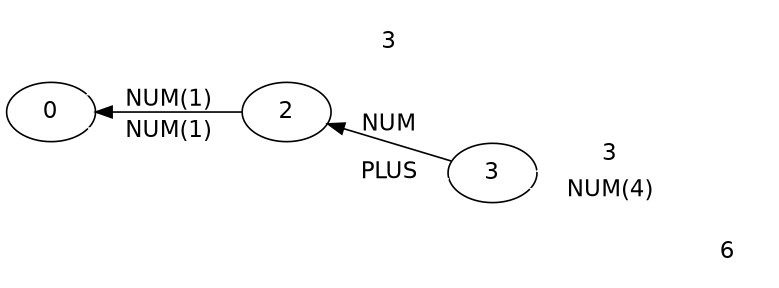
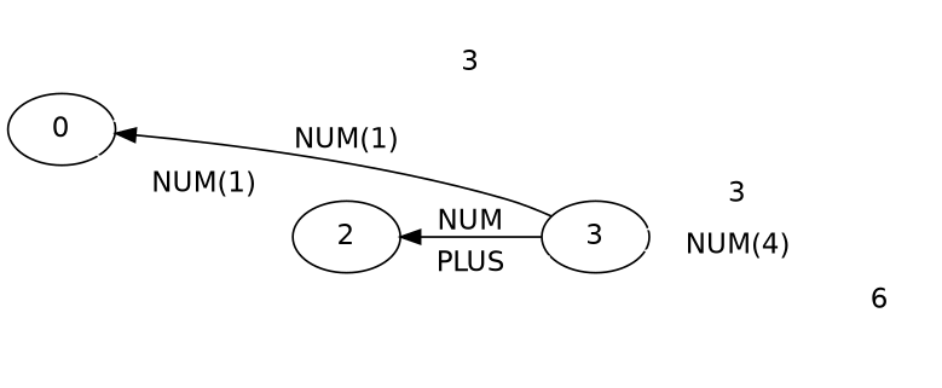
  digraph {
    d2toptions="--autosize"
    fontname="DejaVu Sans"
    rankdir=RL
    node [color=white fontname="DejaVu Sans"]
    edge [color=white fontname="DejaVu Sans" texlbl="\ \ \ \ \ "]
    n1 [label="\ " texlbl=" \ "]
    n2 [label=" \ " texlbl="\ "]
    6 [texlbl="\ "]
    n4 [label=0 color=""]
    n5 [label=3 color=""]
    n6 [label=2 color=""]
    n7 [label=" " texlbl="\ "]
    subgraph sub_1 {
      rank=same
      n1
      n2
      6
    }
    subgraph sub_2 {
      rank=same
      n4
    }
    subgraph sub_3 {
      rank=same
      n5
    }
    subgraph sub_4 {
      rank=same
      n6
    }
    subgraph sub_5 {
      rank=same
      n7
    }
    n1 -> n4 [label=3 texlbl="\ "]
    n2 -> n5 [label=3 texlbl="\ "]
    6 -> n5 [label="NUM(4)"]
    n5 -> n6 [label=NUM color="" texlbl=""]
    n5 -> n7 [label=PLUS]
-   n6 -> n4 [label="NUM(1)" color="" texlbl=""]
+   n5 -> n4 [label="NUM(1)" color="" texlbl=""]
    n7 -> n4 [label="NUM(1)"]
  }
